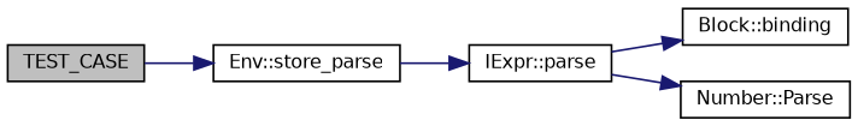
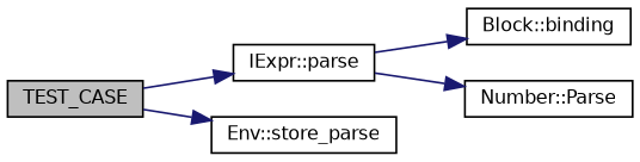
  digraph {
    rankdir=LR
    node [color=black fillcolor=white fontname=Helvetica fontsize=10 shape=record style=filled]
    edge [color=midnightblue fontname=Helvetica fontsize=10 labelfontname=Helvetica labelfontsize=10 style=solid]
    n1 [fillcolor=grey75 fontcolor=black height=0.2 label=TEST_CASE width=0.4]
    n2 [height=0.2 label="IExpr::parse" width=0.4]
    n3 [height=0.2 label="Env::store_parse" width=0.4]
    n4 [height=0.2 label="Block::binding" width=0.4]
    n5 [height=0.2 label="Number::Parse" width=0.4]
-   n3 -> n2
+   n1 -> n2
    n1 -> n3
    n2 -> n4
    n2 -> n5
  }
